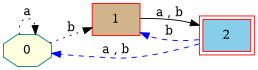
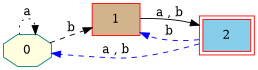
  digraph {
    rankdir=LR
    node [color=red shape=box style=filled]
    edge [color=black style=dotted]
    n1 [color=teal fillcolor=lightyellow label=0 shape=octagon]
    n2 [fillcolor=tan label=1]
    n3 [fillcolor=skyblue label=2 peripheries=2]
    n1 -> n1 [label=a]
-   n1 -> n2 [label=b]
+   n1 -> n2 [label=b style=dashed]
    n2 -> n3 [label="a , b" style=solid]
    n3 -> n1 [color=blue label="a , b" style=dashed]
    n3 -> n2 [color=blue label=b style=dashed]
  }
